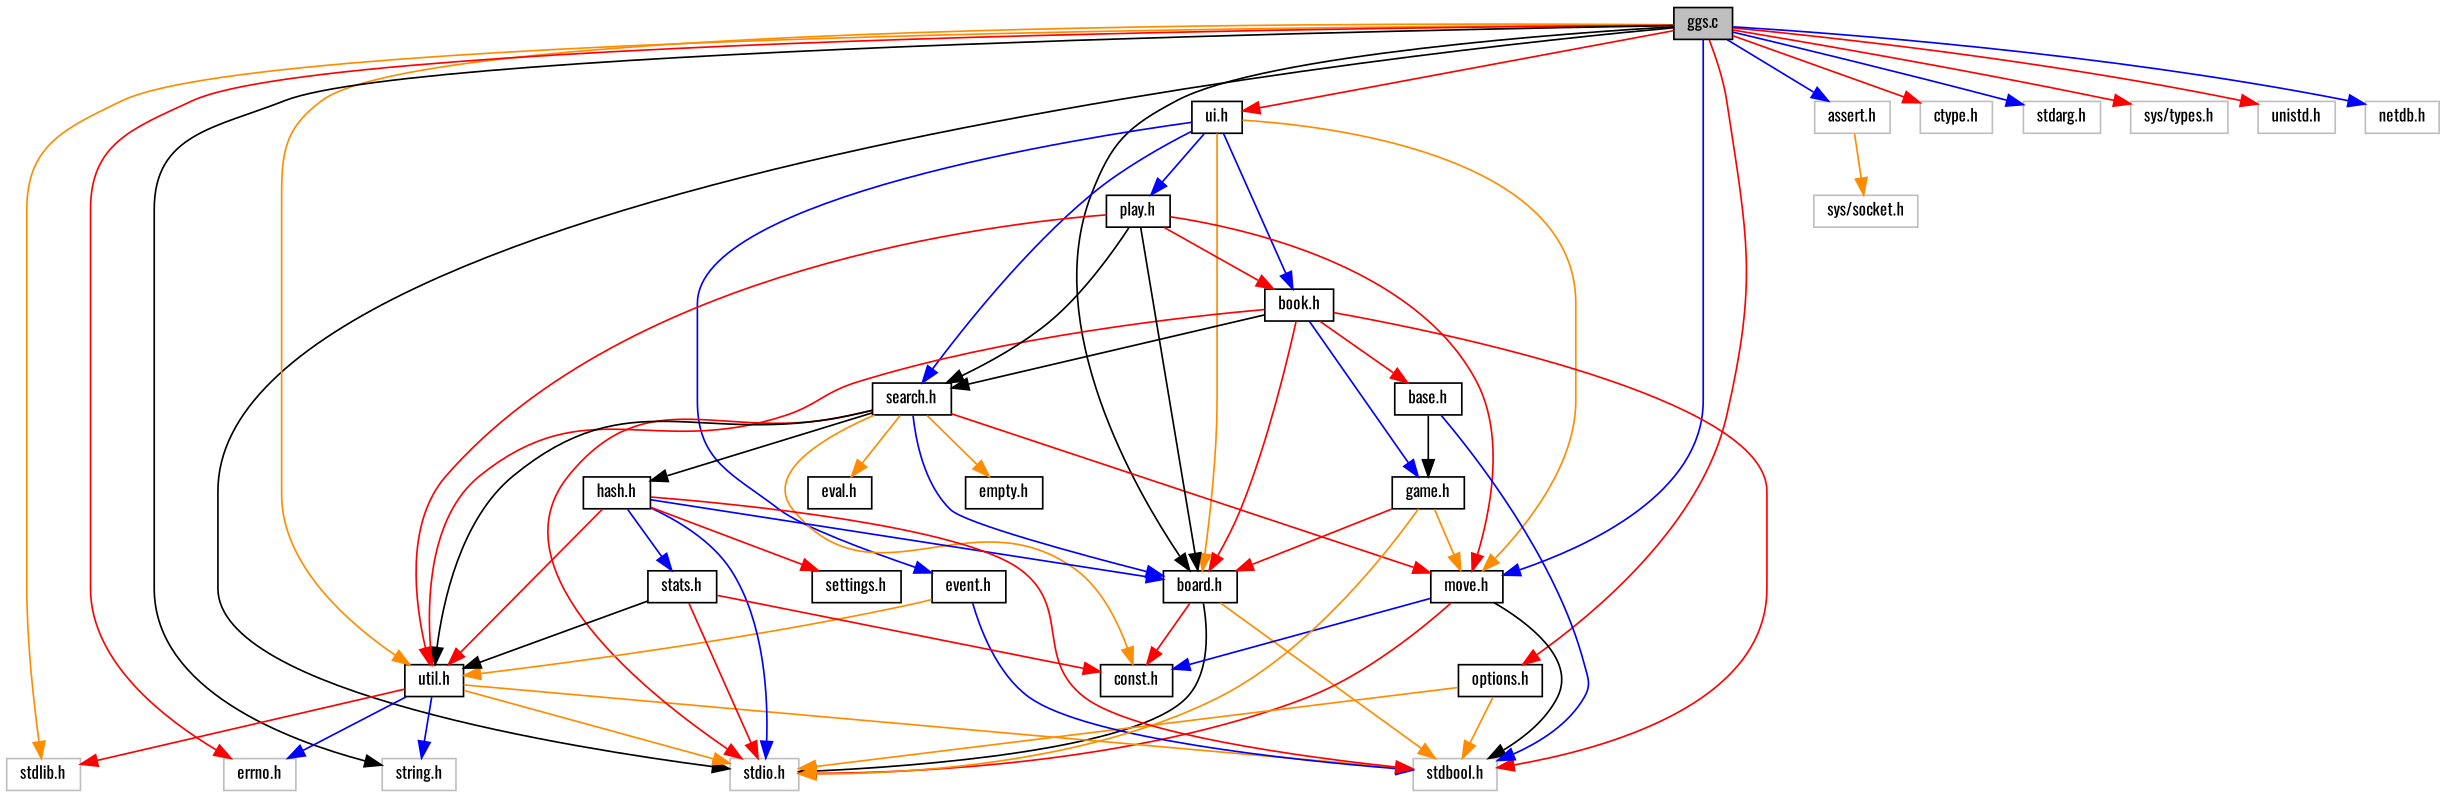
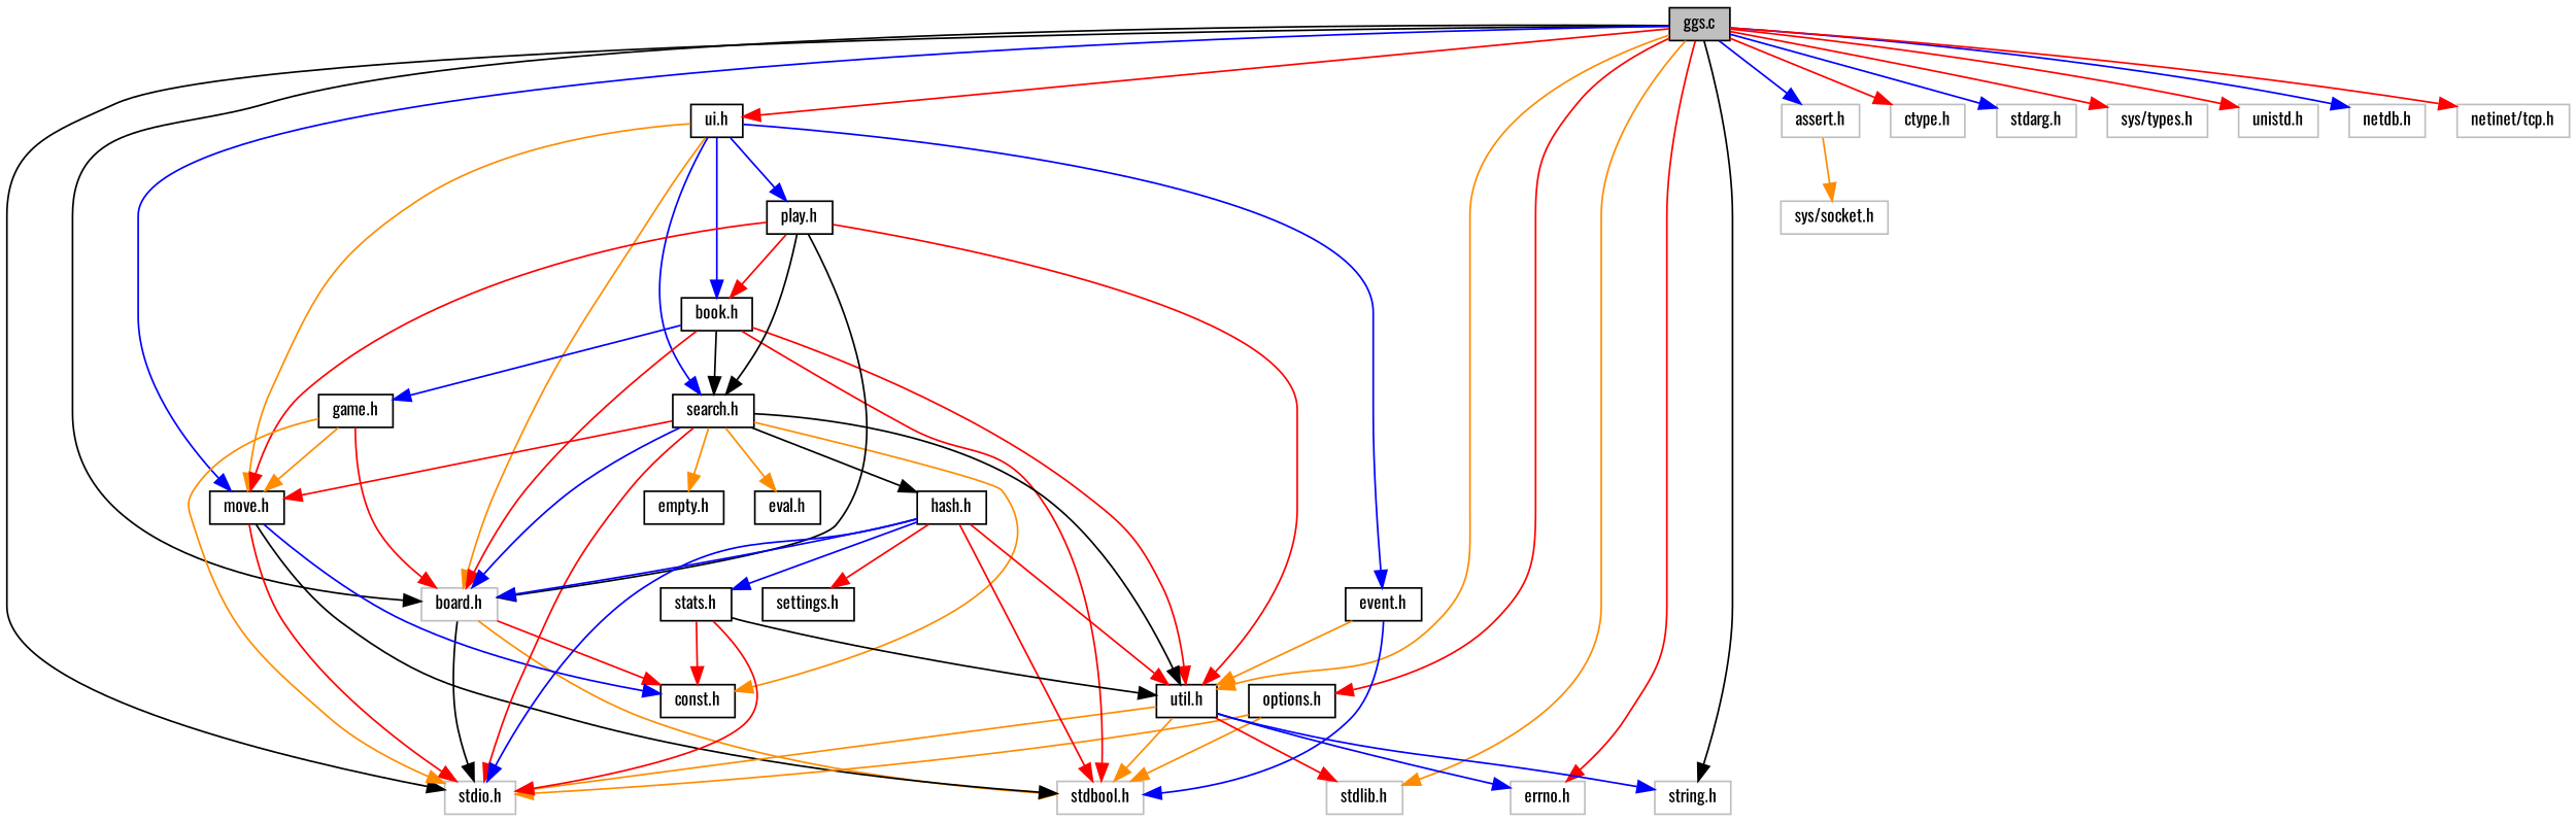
  digraph {
    fontname=Oswald
    node [color=black fontname=Oswald fontsize=10 shape=record]
    edge [color=red fontname=Oswald fontsize=10 labelfontname=FreeSans labelfontsize=10 style=solid]
    n1 [fillcolor=grey75 fontcolor=black height=0.2 label="ggs.c" style=filled width=0.4]
-   n2 [height=0.2 label="board.h" width=0.4]
+   n2 [color=grey75 height=0.2 label="board.h" width=0.4]
    n3 [color=grey75 height=0.2 label="stdio.h" width=0.4]
    n4 [height=0.2 label="move.h" width=0.4]
    n5 [height=0.2 label="options.h" width=0.4]
    n6 [height=0.2 label="util.h" width=0.4]
    n7 [color=grey75 height=0.2 label="stdlib.h" width=0.4]
    n8 [color=grey75 height=0.2 label="errno.h" width=0.4]
    n9 [color=grey75 height=0.2 label="string.h" width=0.4]
    n10 [height=0.2 label="ui.h" width=0.4]
    n11 [color=grey75 height=0.2 label="assert.h" width=0.4]
    n12 [color=grey75 height=0.2 label="ctype.h" width=0.4]
    n13 [color=grey75 height=0.2 label="stdarg.h" width=0.4]
    n14 [color=grey75 height=0.2 label="sys/types.h" width=0.4]
    n15 [color=grey75 height=0.2 label="unistd.h" width=0.4]
    n16 [color=grey75 height=0.2 label="netdb.h" width=0.4]
+   n17 [color=grey75 height=0.2 label="netinet/tcp.h" width=0.4]
    n18 [height=0.2 label="const.h" width=0.4]
    n19 [color=grey75 height=0.2 label="stdbool.h" width=0.4]
    n20 [height=0.2 label="book.h" width=0.4]
    n21 [height=0.2 label="search.h" width=0.4]
    n22 [height=0.2 label="event.h" width=0.4]
    n23 [height=0.2 label="play.h" width=0.4]
    n24 [color=grey75 height=0.2 label="sys/socket.h" width=0.4]
-   n25 [height=0.2 label="base.h" width=0.4]
    n26 [height=0.2 label="game.h" width=0.4]
    n27 [height=0.2 label="empty.h" width=0.4]
    n28 [height=0.2 label="eval.h" width=0.4]
    n29 [height=0.2 label="hash.h" width=0.4]
    n30 [height=0.2 label="settings.h" width=0.4]
    n31 [height=0.2 label="stats.h" width=0.4]
    n1 -> n2 [color=black]
    n1 -> n3 [color=black]
    n1 -> n4 [color=blue]
    n1 -> n5
    n1 -> n6 [color=darkorange]
    n1 -> n7 [color=darkorange]
    n1 -> n8
    n1 -> n9 [color=black]
    n1 -> n10
    n1 -> n11 [color=blue]
    n1 -> n12
    n1 -> n13 [color=blue]
    n1 -> n14
    n1 -> n15
    n1 -> n16 [color=blue]
+   n1 -> n17
    n2 -> n3 [color=black]
    n2 -> n18
    n2 -> n19 [color=darkorange]
    n4 -> n3
    n4 -> n18 [color=blue]
    n4 -> n19 [color=black]
    n5 -> n3 [color=darkorange]
    n5 -> n19 [color=darkorange]
    n6 -> n3 [color=darkorange]
    n6 -> n7
    n6 -> n8 [color=blue]
    n6 -> n9 [color=blue]
    n6 -> n19 [color=darkorange]
    n10 -> n2 [color=darkorange]
    n10 -> n4 [color=darkorange]
    n10 -> n20 [color=blue]
    n10 -> n21 [color=blue]
    n10 -> n22 [color=blue]
    n10 -> n23 [color=blue]
    n11 -> n24 [color=darkorange]
    n20 -> n2
    n20 -> n6
    n20 -> n19
    n20 -> n21 [color=black]
-   n20 -> n25
    n20 -> n26 [color=blue]
    n21 -> n2 [color=blue]
    n21 -> n3
    n21 -> n4
    n21 -> n6 [color=black]
    n21 -> n18 [color=darkorange]
    n21 -> n27 [color=darkorange]
    n21 -> n28 [color=darkorange]
    n21 -> n29 [color=black]
    n22 -> n6 [color=darkorange]
    n22 -> n19 [color=blue]
    n23 -> n2 [color=black]
    n23 -> n4
    n23 -> n6
    n23 -> n20
    n23 -> n21 [color=black]
-   n25 -> n19 [color=blue]
-   n25 -> n26 [color=black]
    n26 -> n2
    n26 -> n3 [color=darkorange]
    n26 -> n4 [color=darkorange]
    n29 -> n2 [color=blue]
    n29 -> n3 [color=blue]
    n29 -> n6
    n29 -> n19
    n29 -> n30
    n29 -> n31 [color=blue]
    n31 -> n3
    n31 -> n6 [color=black]
    n31 -> n18
  }
